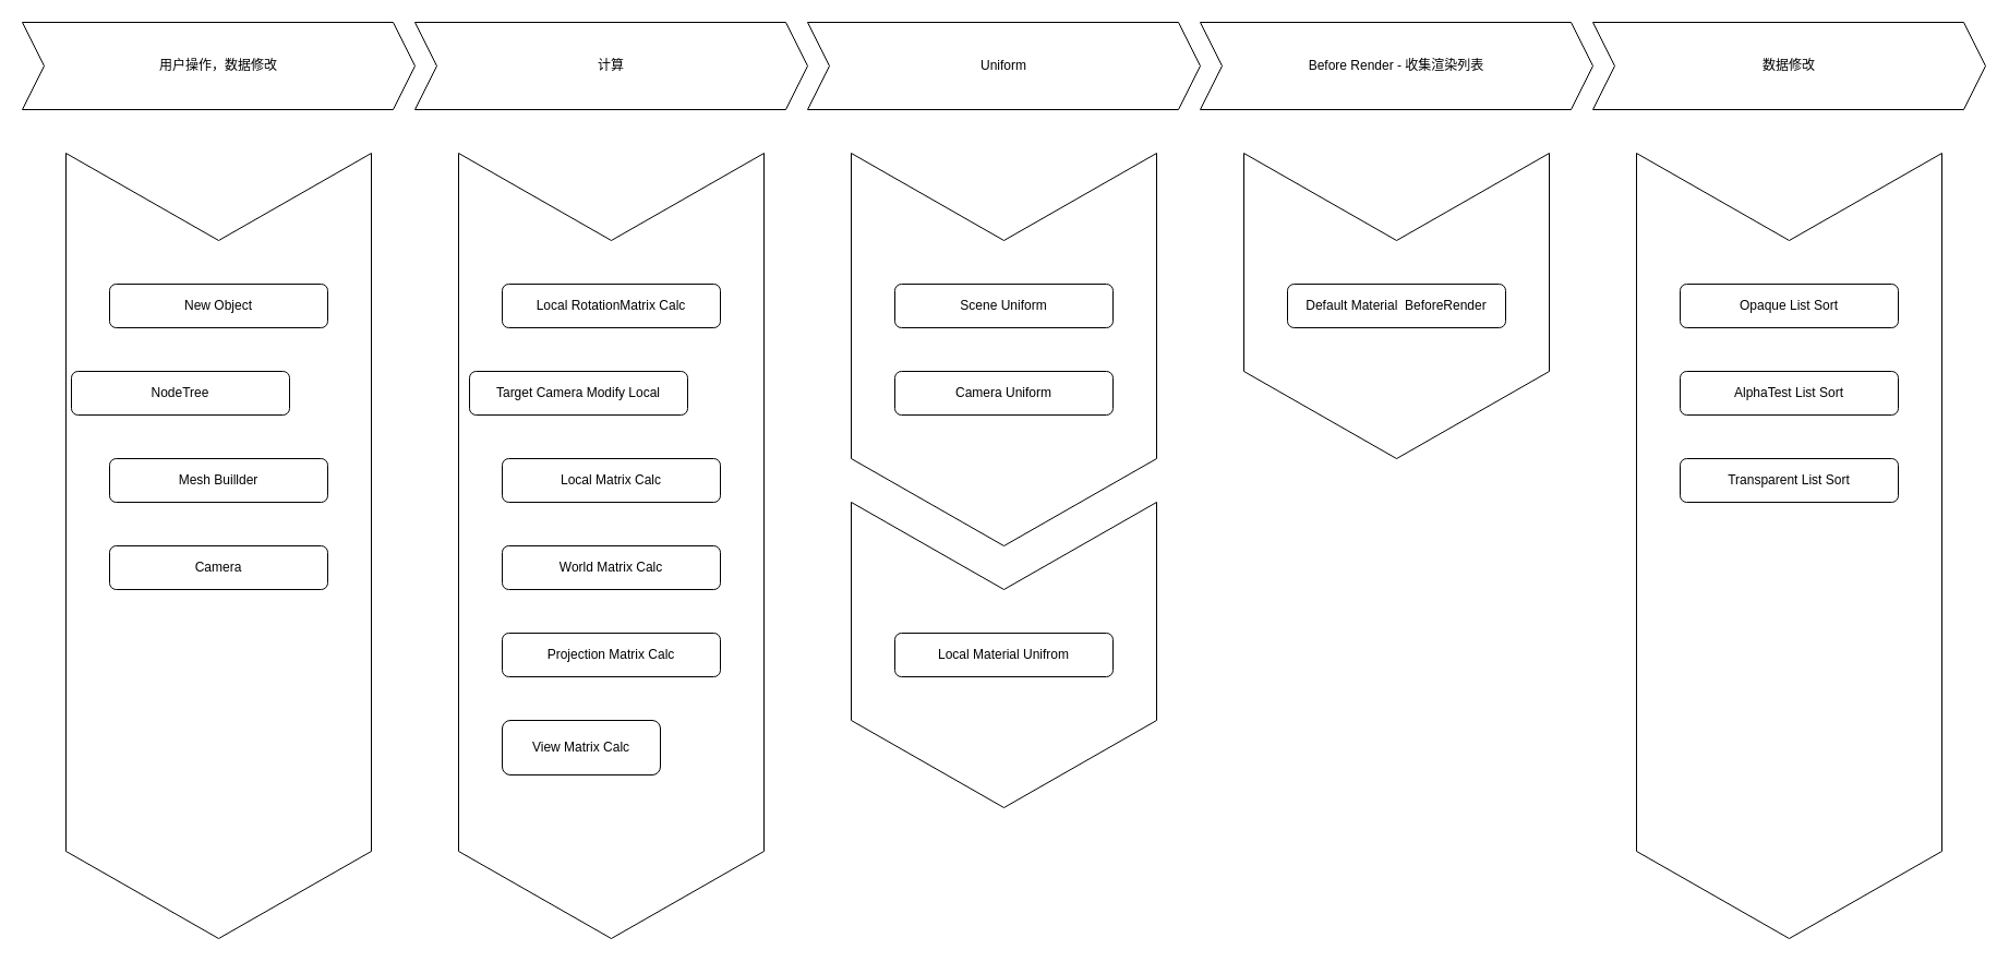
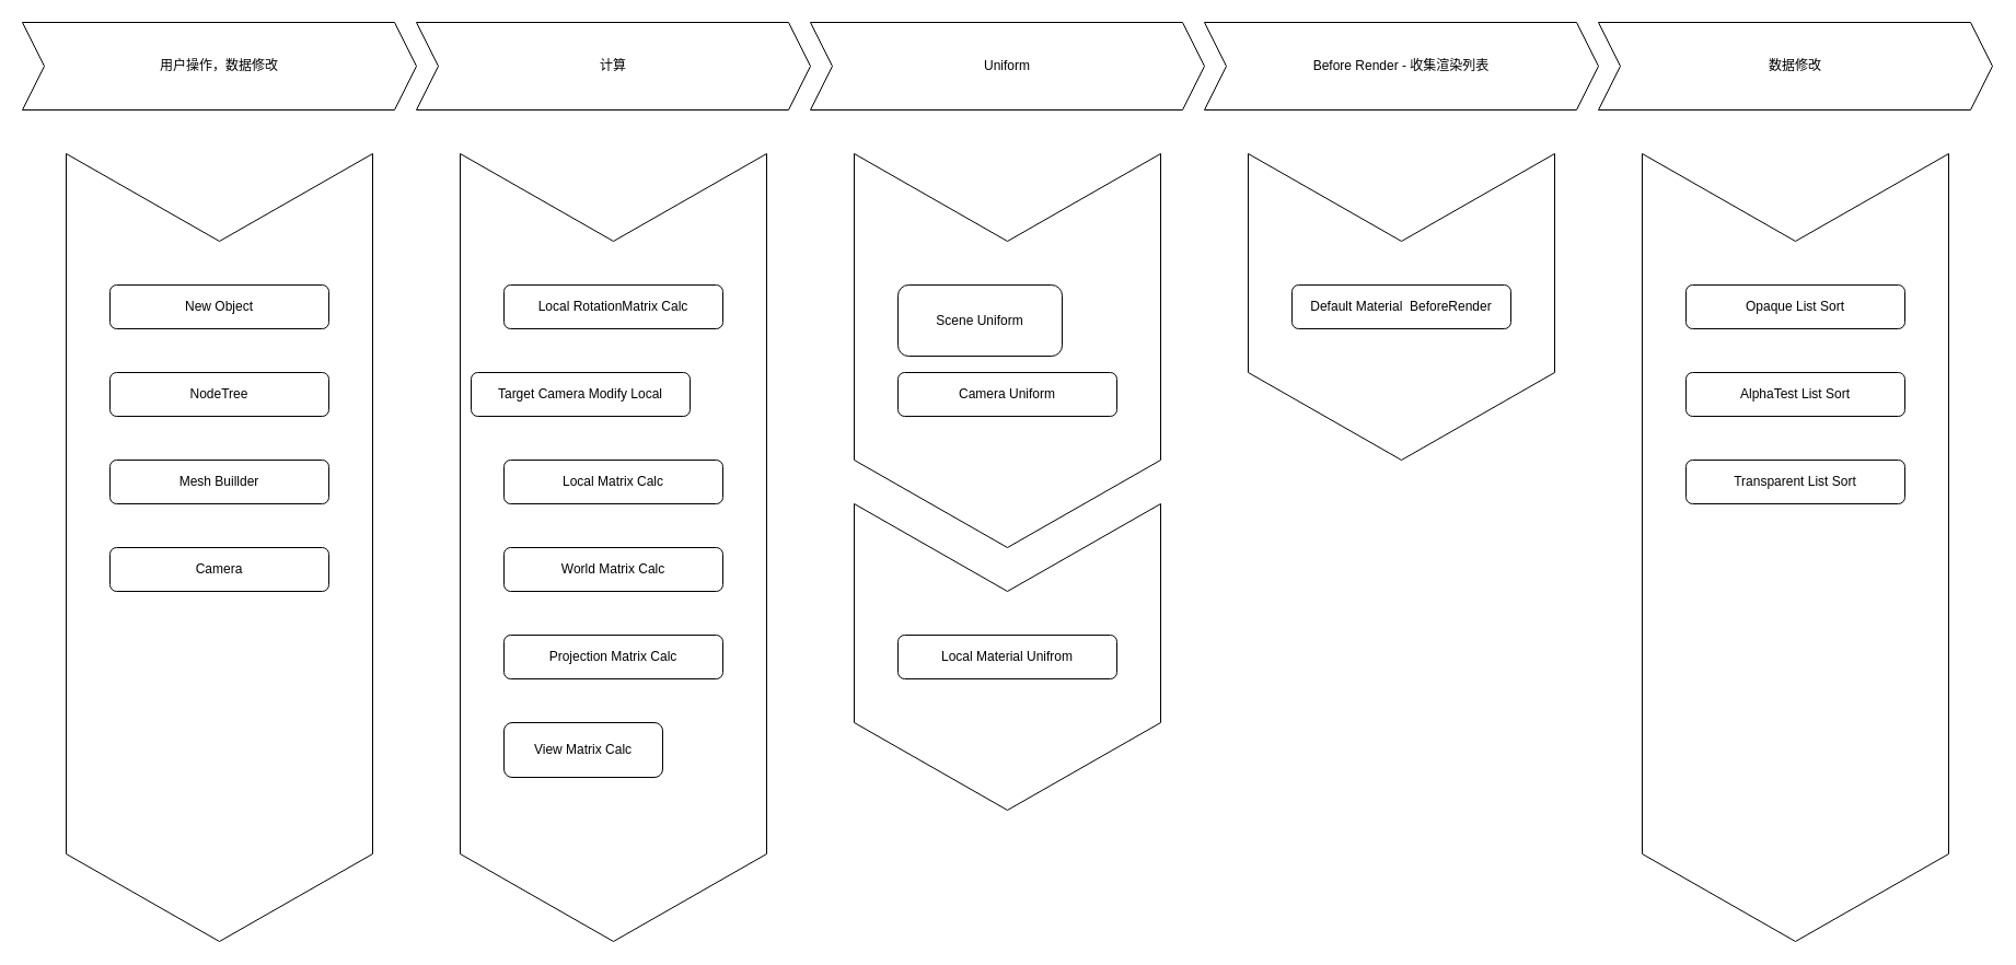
  <mxCell id="0" />
  <mxCell id="1" parent="0" />
  <mxCell id="2" value="" style="shape=step;perimeter=stepPerimeter;whiteSpace=wrap;html=1;fixedSize=1;direction=south;size=80;" vertex="1" parent="1"><mxGeometry x="1140" y="140" width="280" height="280" as="geometry" /></mxCell>
  <mxCell id="3" value="" style="shape=step;perimeter=stepPerimeter;whiteSpace=wrap;html=1;fixedSize=1;direction=south;size=80;" vertex="1" parent="1"><mxGeometry x="1500" y="140" width="280" height="720" as="geometry" /></mxCell>
  <mxCell id="4" value="" style="shape=step;perimeter=stepPerimeter;whiteSpace=wrap;html=1;fixedSize=1;direction=south;size=80;" vertex="1" parent="1"><mxGeometry x="780" y="460" width="280" height="280" as="geometry" /></mxCell>
  <mxCell id="5" value="" style="shape=step;perimeter=stepPerimeter;whiteSpace=wrap;html=1;fixedSize=1;direction=south;size=80;" vertex="1" parent="1"><mxGeometry x="780" y="140" width="280" height="360" as="geometry" /></mxCell>
  <mxCell id="6" value="" style="shape=step;perimeter=stepPerimeter;whiteSpace=wrap;html=1;fixedSize=1;direction=south;size=80;" vertex="1" parent="1"><mxGeometry x="420" y="140" width="280" height="720" as="geometry" /></mxCell>
  <mxCell id="7" value="" style="shape=step;perimeter=stepPerimeter;whiteSpace=wrap;html=1;fixedSize=1;direction=south;size=80;" vertex="1" parent="1"><mxGeometry x="60" y="140" width="280" height="720" as="geometry" /></mxCell>
  <mxCell id="8" value="New Object" style="rounded=1;whiteSpace=wrap;html=1;" vertex="1" parent="1"><mxGeometry x="100" y="260" width="200" height="40" as="geometry" /></mxCell>
- <mxCell id="9" value="NodeTree" style="rounded=1;whiteSpace=wrap;html=1;" vertex="1" parent="1"><mxGeometry x="65" y="340" width="200" height="40" as="geometry" /></mxCell>
+ <mxCell id="9" value="NodeTree" style="rounded=1;whiteSpace=wrap;html=1;" vertex="1" parent="1"><mxGeometry x="100" y="340" width="200" height="40" as="geometry" /></mxCell>
  <mxCell id="10" value="Mesh Buillder" style="rounded=1;whiteSpace=wrap;html=1;" vertex="1" parent="1"><mxGeometry x="100" y="420" width="200" height="40" as="geometry" /></mxCell>
  <mxCell id="11" value="Camera" style="rounded=1;whiteSpace=wrap;html=1;" vertex="1" parent="1"><mxGeometry x="100" y="500" width="200" height="40" as="geometry" /></mxCell>
  <mxCell id="12" value="Local RotationMatrix Calc" style="rounded=1;whiteSpace=wrap;html=1;" vertex="1" parent="1"><mxGeometry x="460" y="260" width="200" height="40" as="geometry" /></mxCell>
  <mxCell id="13" value="Projection Matrix Calc" style="rounded=1;whiteSpace=wrap;html=1;" vertex="1" parent="1"><mxGeometry x="460" y="580" width="200" height="40" as="geometry" /></mxCell>
  <mxCell id="14" value="Target Camera Modify Local" style="rounded=1;whiteSpace=wrap;html=1;" vertex="1" parent="1"><mxGeometry x="430" y="340" width="200" height="40" as="geometry" /></mxCell>
  <mxCell id="15" value="Local Matrix Calc" style="rounded=1;whiteSpace=wrap;html=1;" vertex="1" parent="1"><mxGeometry x="460" y="420" width="200" height="40" as="geometry" /></mxCell>
  <mxCell id="16" value="World Matrix Calc" style="rounded=1;whiteSpace=wrap;html=1;" vertex="1" parent="1"><mxGeometry x="460" y="500" width="200" height="40" as="geometry" /></mxCell>
  <mxCell id="17" value="View Matrix Calc" style="rounded=1;whiteSpace=wrap;html=1;" vertex="1" parent="1"><mxGeometry x="460" y="660" width="145" height="50" as="geometry" /></mxCell>
- <mxCell id="18" value="Scene Uniform" style="rounded=1;whiteSpace=wrap;html=1;" vertex="1" parent="1"><mxGeometry x="820" y="260" width="200" height="40" as="geometry" /></mxCell>
+ <mxCell id="18" value="Scene Uniform" style="rounded=1;whiteSpace=wrap;html=1;" vertex="1" parent="1"><mxGeometry x="820" y="260" width="150" height="65" as="geometry" /></mxCell>
  <mxCell id="19" value="Camera Uniform" style="rounded=1;whiteSpace=wrap;html=1;" vertex="1" parent="1"><mxGeometry x="820" y="340" width="200" height="40" as="geometry" /></mxCell>
  <mxCell id="20" value="Local Material Unifrom" style="rounded=1;whiteSpace=wrap;html=1;" vertex="1" parent="1"><mxGeometry x="820" y="580" width="200" height="40" as="geometry" /></mxCell>
  <mxCell id="21" value="Default Material&amp;nbsp; BeforeRender" style="rounded=1;whiteSpace=wrap;html=1;" vertex="1" parent="1"><mxGeometry x="1180" y="260" width="200" height="40" as="geometry" /></mxCell>
  <mxCell id="22" value="Opaque List Sort" style="rounded=1;whiteSpace=wrap;html=1;" vertex="1" parent="1"><mxGeometry x="1540" y="260" width="200" height="40" as="geometry" /></mxCell>
  <mxCell id="23" value="AlphaTest List Sort" style="rounded=1;whiteSpace=wrap;html=1;" vertex="1" parent="1"><mxGeometry x="1540" y="340" width="200" height="40" as="geometry" /></mxCell>
  <mxCell id="24" value="Transparent List Sort" style="rounded=1;whiteSpace=wrap;html=1;" vertex="1" parent="1"><mxGeometry x="1540" y="420" width="200" height="40" as="geometry" /></mxCell>
  <mxCell id="25" value="用户操作，数据修改" style="shape=step;perimeter=stepPerimeter;whiteSpace=wrap;html=1;fixedSize=1;" vertex="1" parent="1"><mxGeometry y="20" width="360" height="80" as="geometry" x="20" /></mxCell>
  <mxCell id="26" value="计算" style="shape=step;perimeter=stepPerimeter;whiteSpace=wrap;html=1;fixedSize=1;" vertex="1" parent="1"><mxGeometry x="380" y="20" width="360" height="80" as="geometry" /></mxCell>
  <mxCell id="27" value="Uniform" style="shape=step;perimeter=stepPerimeter;whiteSpace=wrap;html=1;fixedSize=1;" vertex="1" parent="1"><mxGeometry x="740" y="20" width="360" height="80" as="geometry" /></mxCell>
  <mxCell id="28" value="Before Render - 收集渲染列表" style="shape=step;perimeter=stepPerimeter;whiteSpace=wrap;html=1;fixedSize=1;" vertex="1" parent="1"><mxGeometry x="1100" y="20" width="360" height="80" as="geometry" /></mxCell>
  <mxCell id="29" value="数据修改" style="shape=step;perimeter=stepPerimeter;whiteSpace=wrap;html=1;fixedSize=1;" vertex="1" parent="1"><mxGeometry x="1460" y="20" width="360" height="80" as="geometry" /></mxCell>
